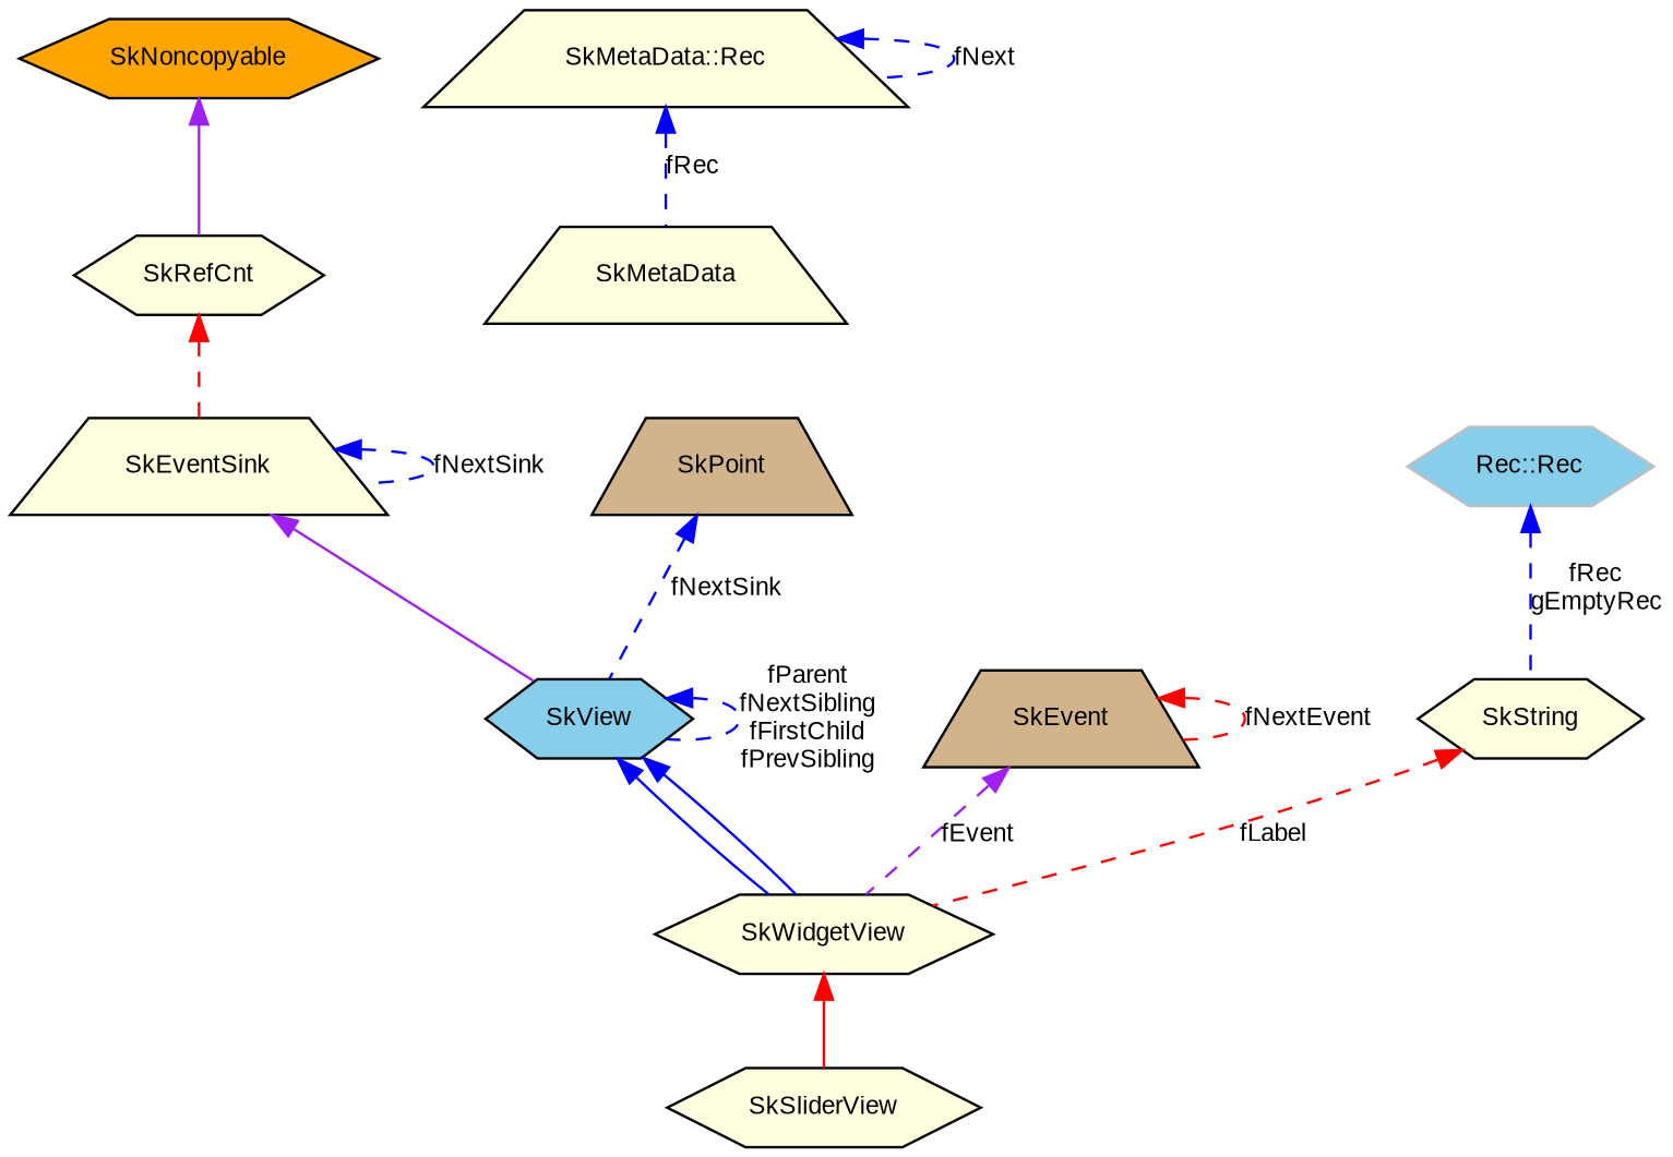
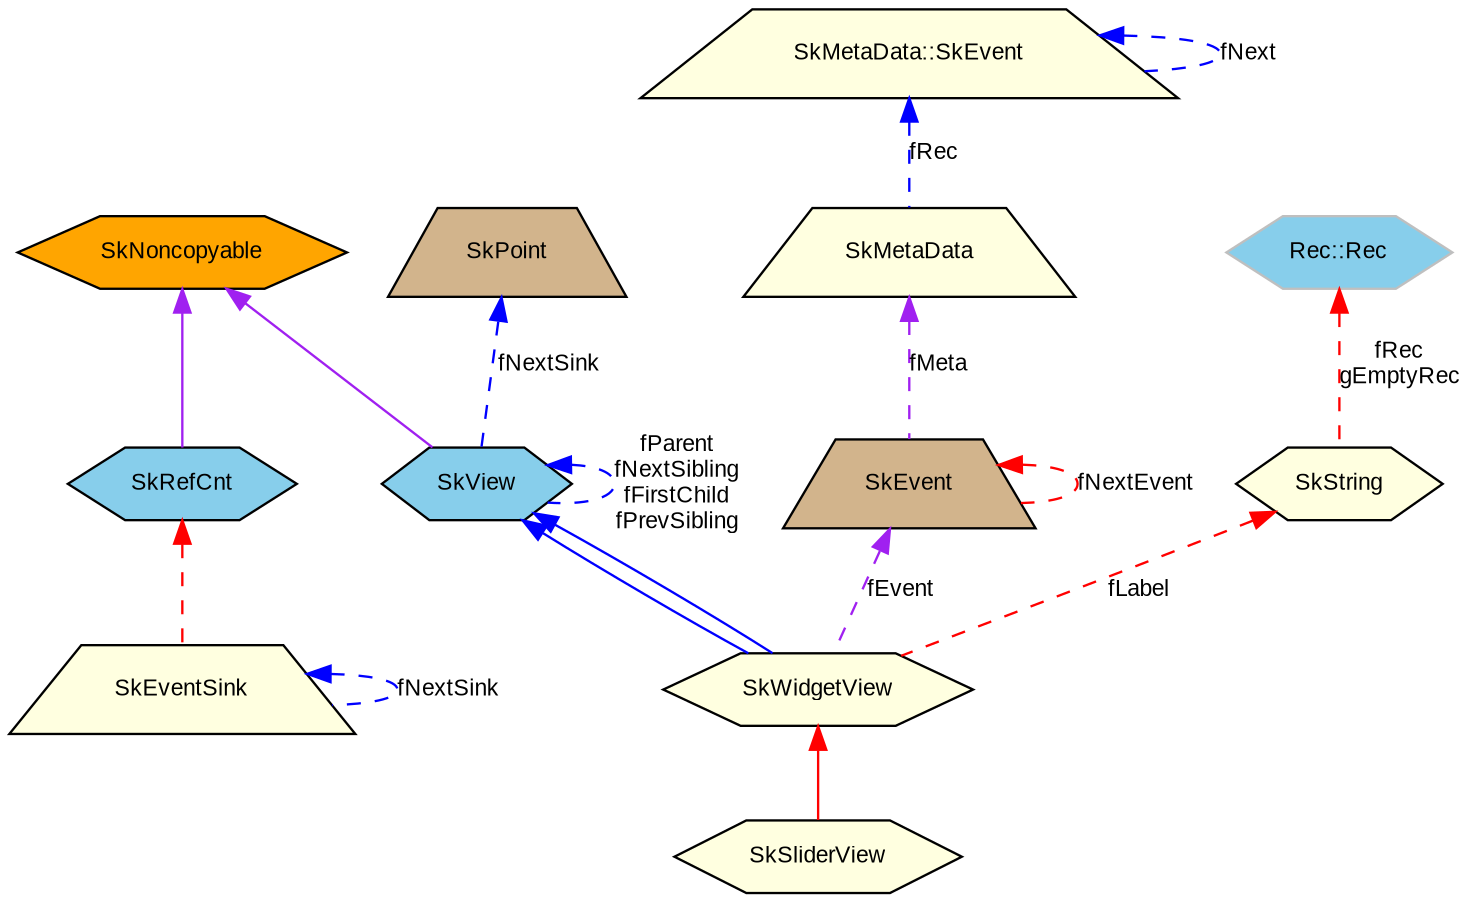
  digraph {
    fontname="Liberation Sans"
    node [color=black fillcolor=lightyellow fontname="Liberation Sans" fontsize=10 shape=hexagon style=filled]
    edge [color=blue dir=back fontname="Liberation Sans" fontsize=10 labelfontname=FreeSans labelfontsize=10 style=dashed]
    n1 [fontcolor=black height=0.2 label=SkSliderView width=0.4]
    n2 [height=0.2 label=SkWidgetView width=0.4]
    n3 [fillcolor=skyblue height=0.2 label=SkView width=0.4]
    n4 [height=0.2 label=SkEventSink shape=trapezium width=0.4]
-   n5 [height=0.2 label=SkRefCnt width=0.4]
+   n5 [fillcolor=skyblue height=0.2 label=SkRefCnt width=0.4]
    n6 [fillcolor=orange height=0.2 label=SkNoncopyable width=0.4]
    n7 [fillcolor=tan height=0.2 label=SkPoint shape=trapezium width=0.4]
    n8 [fillcolor=tan height=0.2 label=SkEvent shape=trapezium width=0.4]
    n9 [height=0.2 label=SkMetaData shape=trapezium width=0.4]
-   n10 [height=0.2 label="SkMetaData::Rec" shape=trapezium width=0.4]
+   n10 [height=0.2 label="SkMetaData::SkEvent" shape=trapezium width=0.4]
    n11 [height=0.2 label=SkString width=0.4]
    n12 [color=grey75 fillcolor=skyblue height=0.2 label="Rec::Rec" width=0.4]
    n2 -> n1 [color=red style=solid]
    n3 -> n2 [style=solid]
    n3 -> n2 [style=solid]
    n3 -> n3 [label="fParent\nfNextSibling\nfFirstChild\nfPrevSibling"]
-   n4 -> n3 [color=purple style=solid]
+   n6 -> n3 [color=purple style=solid]
    n4 -> n4 [label=fNextSink]
    n5 -> n4 [color=red]
    n6 -> n5 [color=purple style=solid]
    n7 -> n3 [label=fNextSink]
    n8 -> n2 [color=purple label=fEvent]
    n8 -> n8 [color=red label=fNextEvent]
+   n9 -> n8 [color=purple label=fMeta]
    n10 -> n9 [label=fRec]
    n10 -> n10 [label=fNext]
    n11 -> n2 [color=red label=fLabel]
-   n12 -> n11 [label="fRec\ngEmptyRec"]
+   n12 -> n11 [color=red label="fRec\ngEmptyRec"]
  }
